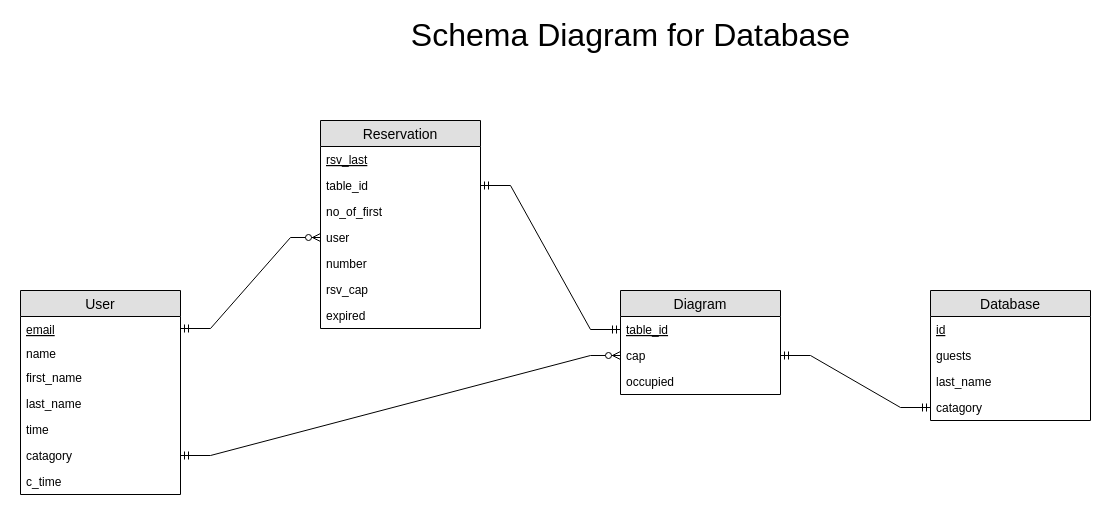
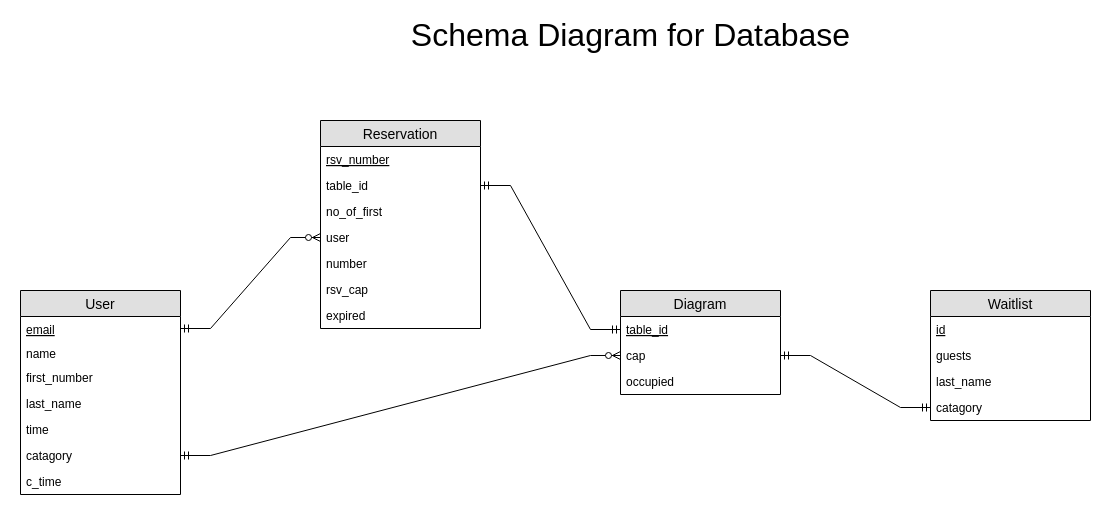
  <mxCell id="0" />
  <mxCell id="1" parent="0" />
  <mxCell id="2" value="&lt;font style=&quot;font-size: 32px&quot;&gt;&lt;font style=&quot;font-size: 32px&quot;&gt;Schema Diagram for &lt;/font&gt;&lt;/font&gt;&lt;font style=&quot;font-size: 32px&quot;&gt;&lt;font style=&quot;font-size: 32px&quot;&gt;Database&lt;/font&gt;&lt;br&gt;&lt;/font&gt;" style="text;html=1;align=center;verticalAlign=middle;resizable=0;points=[];autosize=1;" parent="1" vertex="1"><mxGeometry x="405" y="20" width="450" height="30" as="geometry" /></mxCell>
  <mxCell id="3" value="" style="edgeStyle=entityRelationEdgeStyle;fontSize=12;html=1;endArrow=ERmandOne;startArrow=ERmandOne;entryX=0;entryY=0.5;entryDx=0;entryDy=0;exitX=1;exitY=0.5;exitDx=0;exitDy=0;rounded=0;" edge="1" parent="1" source="16" target="23"><mxGeometry width="100" height="100" relative="1" as="geometry"><mxPoint x="400" y="390" as="sourcePoint" /><mxPoint x="500" y="290" as="targetPoint" /></mxGeometry></mxCell>
  <mxCell id="4" value="" style="edgeStyle=entityRelationEdgeStyle;fontSize=12;html=1;endArrow=ERmandOne;startArrow=ERmandOne;entryX=0;entryY=0.5;entryDx=0;entryDy=0;exitX=1;exitY=0.5;exitDx=0;exitDy=0;rounded=0;" edge="1" parent="1" source="24" target="30"><mxGeometry width="100" height="100" relative="1" as="geometry"><mxPoint x="990" y="380" as="sourcePoint" /><mxPoint x="1090" y="280" as="targetPoint" /></mxGeometry></mxCell>
  <mxCell id="5" value="" style="edgeStyle=entityRelationEdgeStyle;fontSize=12;html=1;endArrow=ERzeroToMany;startArrow=ERmandOne;entryX=0;entryY=0.5;entryDx=0;entryDy=0;exitX=1;exitY=0.5;exitDx=0;exitDy=0;rounded=0;" edge="1" parent="1" source="12" target="24"><mxGeometry width="100" height="100" relative="1" as="geometry"><mxPoint x="320" y="510" as="sourcePoint" /><mxPoint x="420" y="410" as="targetPoint" /></mxGeometry></mxCell>
  <mxCell id="6" value="User" style="swimlane;fontStyle=0;childLayout=stackLayout;horizontal=1;startSize=26;fillColor=#e0e0e0;horizontalStack=0;resizeParent=1;resizeParentMax=0;resizeLast=0;collapsible=1;marginBottom=0;swimlaneFillColor=#ffffff;align=center;fontSize=14;" parent="1" vertex="1"><mxGeometry x="20" y="290" width="160" height="204" as="geometry" /></mxCell>
  <mxCell id="7" value="email" style="text;strokeColor=none;fillColor=none;spacingLeft=4;spacingRight=4;overflow=hidden;rotatable=0;points=[[0,0.5],[1,0.5]];portConstraint=eastwest;fontSize=12;fontStyle=4" parent="6" vertex="1"><mxGeometry y="26" width="160" height="24" as="geometry" /></mxCell>
  <mxCell id="8" value="name" style="text;strokeColor=none;fillColor=none;spacingLeft=4;spacingRight=4;overflow=hidden;rotatable=0;points=[[0,0.5],[1,0.5]];portConstraint=eastwest;fontSize=12;fontStyle=0" parent="6" vertex="1"><mxGeometry y="50" width="160" height="24" as="geometry" /></mxCell>
- <mxCell id="9" value="first_name" style="text;strokeColor=none;fillColor=none;spacingLeft=4;spacingRight=4;overflow=hidden;rotatable=0;points=[[0,0.5],[1,0.5]];portConstraint=eastwest;fontSize=12;fontStyle=0" parent="6" vertex="1"><mxGeometry y="74" width="160" height="26" as="geometry" /></mxCell>
+ <mxCell id="9" value="first_number" style="text;strokeColor=none;fillColor=none;spacingLeft=4;spacingRight=4;overflow=hidden;rotatable=0;points=[[0,0.5],[1,0.5]];portConstraint=eastwest;fontSize=12;fontStyle=0" parent="6" vertex="1"><mxGeometry y="74" width="160" height="26" as="geometry" /></mxCell>
  <mxCell id="10" value="last_name" style="text;strokeColor=none;fillColor=none;spacingLeft=4;spacingRight=4;overflow=hidden;rotatable=0;points=[[0,0.5],[1,0.5]];portConstraint=eastwest;fontSize=12;" parent="6" vertex="1"><mxGeometry y="100" width="160" height="26" as="geometry" /></mxCell>
  <mxCell id="11" value="time" style="text;strokeColor=none;fillColor=none;spacingLeft=4;spacingRight=4;overflow=hidden;rotatable=0;points=[[0,0.5],[1,0.5]];portConstraint=eastwest;fontSize=12;" parent="6" vertex="1"><mxGeometry y="126" width="160" height="26" as="geometry" /></mxCell>
  <mxCell id="12" value="catagory" style="text;strokeColor=none;fillColor=none;spacingLeft=4;spacingRight=4;overflow=hidden;rotatable=0;points=[[0,0.5],[1,0.5]];portConstraint=eastwest;fontSize=12;" parent="6" vertex="1"><mxGeometry y="152" width="160" height="26" as="geometry" /></mxCell>
  <mxCell id="13" value="c_time" style="text;strokeColor=none;fillColor=none;spacingLeft=4;spacingRight=4;overflow=hidden;rotatable=0;points=[[0,0.5],[1,0.5]];portConstraint=eastwest;fontSize=12;" parent="6" vertex="1"><mxGeometry y="178" width="160" height="26" as="geometry" /></mxCell>
  <mxCell id="14" value="Reservation" style="swimlane;fontStyle=0;childLayout=stackLayout;horizontal=1;startSize=26;fillColor=#e0e0e0;horizontalStack=0;resizeParent=1;resizeParentMax=0;resizeLast=0;collapsible=1;marginBottom=0;swimlaneFillColor=#ffffff;align=center;fontSize=14;" vertex="1" parent="1"><mxGeometry x="320" y="120" width="160" height="208" as="geometry" /></mxCell>
- <mxCell id="15" value="rsv_last" style="text;strokeColor=none;fillColor=none;spacingLeft=4;spacingRight=4;overflow=hidden;rotatable=0;points=[[0,0.5],[1,0.5]];portConstraint=eastwest;fontSize=12;fontStyle=4" vertex="1" parent="14"><mxGeometry y="26" width="160" height="26" as="geometry" /></mxCell>
+ <mxCell id="15" value="rsv_number" style="text;strokeColor=none;fillColor=none;spacingLeft=4;spacingRight=4;overflow=hidden;rotatable=0;points=[[0,0.5],[1,0.5]];portConstraint=eastwest;fontSize=12;fontStyle=4" vertex="1" parent="14"><mxGeometry y="26" width="160" height="26" as="geometry" /></mxCell>
  <mxCell id="16" value="table_id" style="text;strokeColor=none;fillColor=none;spacingLeft=4;spacingRight=4;overflow=hidden;rotatable=0;points=[[0,0.5],[1,0.5]];portConstraint=eastwest;fontSize=12;fontStyle=0" vertex="1" parent="14"><mxGeometry y="52" width="160" height="26" as="geometry" /></mxCell>
  <mxCell id="17" value="no_of_first&#10;" style="text;strokeColor=none;fillColor=none;spacingLeft=4;spacingRight=4;overflow=hidden;rotatable=0;points=[[0,0.5],[1,0.5]];portConstraint=eastwest;fontSize=12;" vertex="1" parent="14"><mxGeometry y="78" width="160" height="26" as="geometry" /></mxCell>
  <mxCell id="18" value="user" style="text;strokeColor=none;fillColor=none;spacingLeft=4;spacingRight=4;overflow=hidden;rotatable=0;points=[[0,0.5],[1,0.5]];portConstraint=eastwest;fontSize=12;" vertex="1" parent="14"><mxGeometry y="104" width="160" height="26" as="geometry" /></mxCell>
  <mxCell id="19" value="number" style="text;strokeColor=none;fillColor=none;spacingLeft=4;spacingRight=4;overflow=hidden;rotatable=0;points=[[0,0.5],[1,0.5]];portConstraint=eastwest;fontSize=12;" vertex="1" parent="14"><mxGeometry y="130" width="160" height="26" as="geometry" /></mxCell>
  <mxCell id="20" value="rsv_cap" style="text;strokeColor=none;fillColor=none;spacingLeft=4;spacingRight=4;overflow=hidden;rotatable=0;points=[[0,0.5],[1,0.5]];portConstraint=eastwest;fontSize=12;" vertex="1" parent="14"><mxGeometry y="156" width="160" height="26" as="geometry" /></mxCell>
  <mxCell id="21" value="expired" style="text;strokeColor=none;fillColor=none;spacingLeft=4;spacingRight=4;overflow=hidden;rotatable=0;points=[[0,0.5],[1,0.5]];portConstraint=eastwest;fontSize=12;" vertex="1" parent="14"><mxGeometry y="182" width="160" height="26" as="geometry" /></mxCell>
  <mxCell id="22" value="Diagram" style="swimlane;fontStyle=0;childLayout=stackLayout;horizontal=1;startSize=26;fillColor=#e0e0e0;horizontalStack=0;resizeParent=1;resizeParentMax=0;resizeLast=0;collapsible=1;marginBottom=0;swimlaneFillColor=#ffffff;align=center;fontSize=14;" vertex="1" parent="1"><mxGeometry x="620" y="290" width="160" height="104" as="geometry" /></mxCell>
  <mxCell id="23" value="table_id" style="text;strokeColor=none;fillColor=none;spacingLeft=4;spacingRight=4;overflow=hidden;rotatable=0;points=[[0,0.5],[1,0.5]];portConstraint=eastwest;fontSize=12;fontStyle=4" vertex="1" parent="22"><mxGeometry y="26" width="160" height="26" as="geometry" /></mxCell>
  <mxCell id="24" value="cap" style="text;strokeColor=none;fillColor=none;spacingLeft=4;spacingRight=4;overflow=hidden;rotatable=0;points=[[0,0.5],[1,0.5]];portConstraint=eastwest;fontSize=12;fontStyle=0" vertex="1" parent="22"><mxGeometry y="52" width="160" height="26" as="geometry" /></mxCell>
  <mxCell id="25" value="occupied" style="text;strokeColor=none;fillColor=none;spacingLeft=4;spacingRight=4;overflow=hidden;rotatable=0;points=[[0,0.5],[1,0.5]];portConstraint=eastwest;fontSize=12;" vertex="1" parent="22"><mxGeometry y="78" width="160" height="26" as="geometry" /></mxCell>
- <mxCell id="26" value="Database" style="swimlane;fontStyle=0;childLayout=stackLayout;horizontal=1;startSize=26;fillColor=#e0e0e0;horizontalStack=0;resizeParent=1;resizeParentMax=0;resizeLast=0;collapsible=1;marginBottom=0;swimlaneFillColor=#ffffff;align=center;fontSize=14;" vertex="1" parent="1"><mxGeometry x="930" y="290" width="160" height="130" as="geometry" /></mxCell>
+ <mxCell id="26" value="Waitlist" style="swimlane;fontStyle=0;childLayout=stackLayout;horizontal=1;startSize=26;fillColor=#e0e0e0;horizontalStack=0;resizeParent=1;resizeParentMax=0;resizeLast=0;collapsible=1;marginBottom=0;swimlaneFillColor=#ffffff;align=center;fontSize=14;" vertex="1" parent="1"><mxGeometry x="930" y="290" width="160" height="130" as="geometry" /></mxCell>
  <mxCell id="27" value="id" style="text;strokeColor=none;fillColor=none;spacingLeft=4;spacingRight=4;overflow=hidden;rotatable=0;points=[[0,0.5],[1,0.5]];portConstraint=eastwest;fontSize=12;fontStyle=4" vertex="1" parent="26"><mxGeometry y="26" width="160" height="26" as="geometry" /></mxCell>
  <mxCell id="28" value="guests" style="text;strokeColor=none;fillColor=none;spacingLeft=4;spacingRight=4;overflow=hidden;rotatable=0;points=[[0,0.5],[1,0.5]];portConstraint=eastwest;fontSize=12;fontStyle=0" vertex="1" parent="26"><mxGeometry y="52" width="160" height="26" as="geometry" /></mxCell>
  <mxCell id="29" value="last_name" style="text;strokeColor=none;fillColor=none;spacingLeft=4;spacingRight=4;overflow=hidden;rotatable=0;points=[[0,0.5],[1,0.5]];portConstraint=eastwest;fontSize=12;" vertex="1" parent="26"><mxGeometry y="78" width="160" height="26" as="geometry" /></mxCell>
  <mxCell id="30" value="catagory" style="text;strokeColor=none;fillColor=none;spacingLeft=4;spacingRight=4;overflow=hidden;rotatable=0;points=[[0,0.5],[1,0.5]];portConstraint=eastwest;fontSize=12;" vertex="1" parent="26"><mxGeometry y="104" width="160" height="26" as="geometry" /></mxCell>
  <mxCell id="31" value="" style="edgeStyle=entityRelationEdgeStyle;fontSize=12;html=1;endArrow=ERzeroToMany;startArrow=ERmandOne;exitX=1;exitY=0.5;exitDx=0;exitDy=0;entryX=0;entryY=0.5;entryDx=0;entryDy=0;rounded=0;" edge="1" parent="1" source="7" target="18"><mxGeometry width="100" height="100" relative="1" as="geometry"><mxPoint x="210" y="342" as="sourcePoint" /><mxPoint x="540" y="352" as="targetPoint" /></mxGeometry></mxCell>
